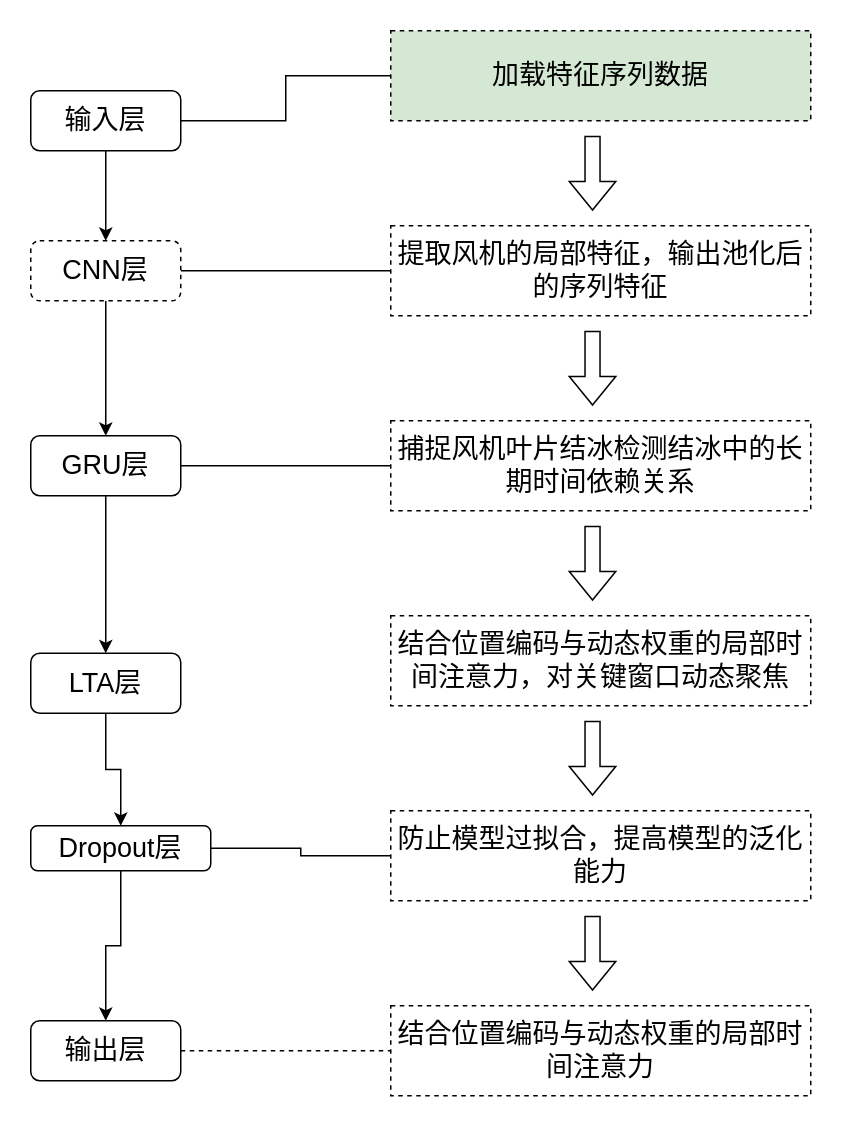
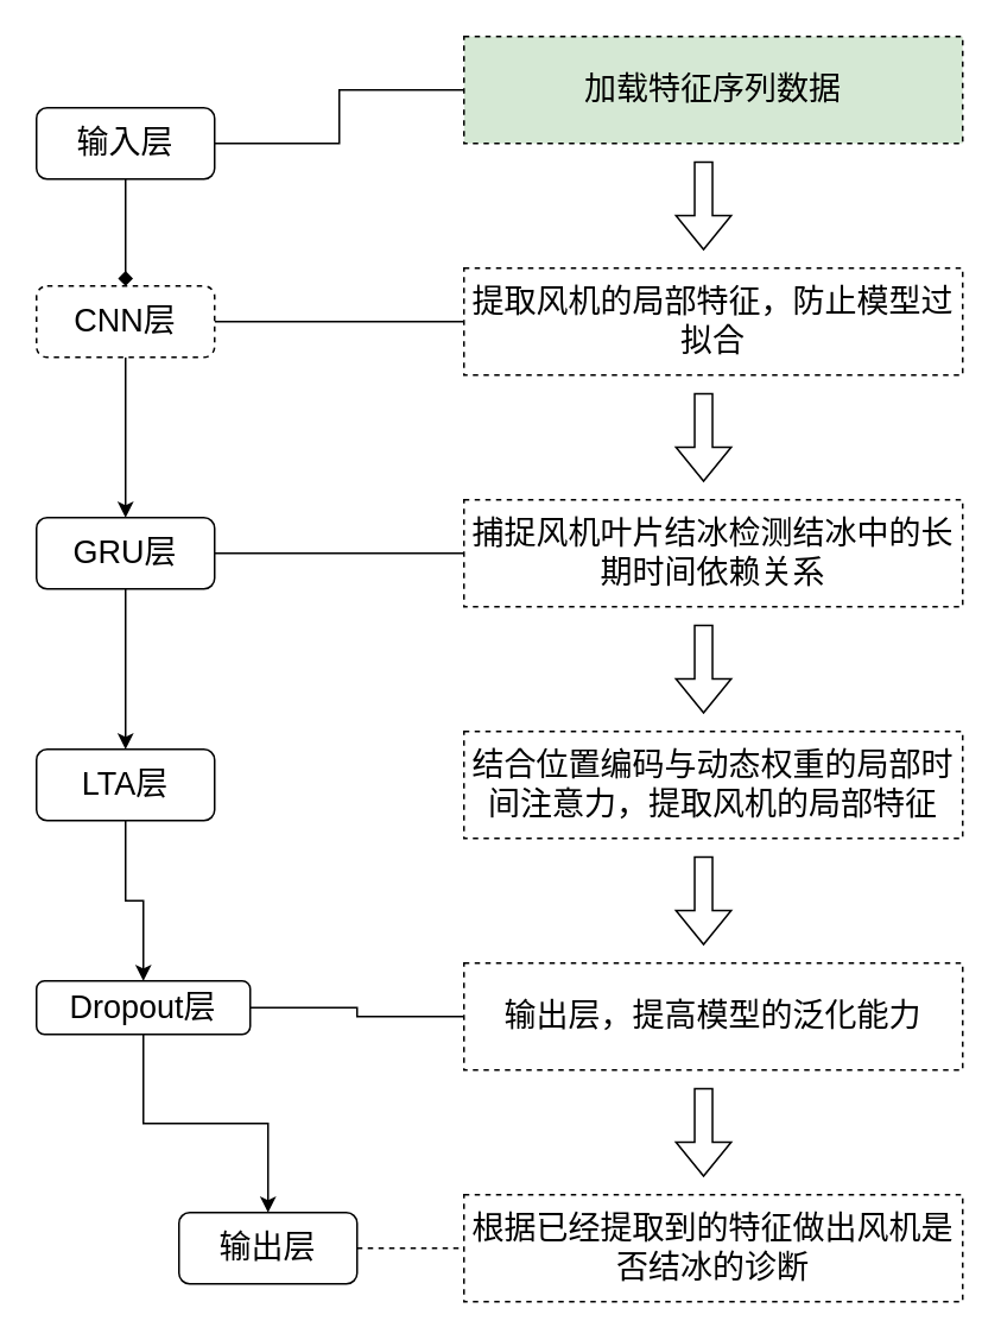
  <mxCell id="0" />
  <mxCell id="1" parent="0" />
- <mxCell id="2" style="edgeStyle=orthogonalEdgeStyle;rounded=0;orthogonalLoop=1;jettySize=auto;html=1;entryX=0.5;entryY=0;entryDx=0;entryDy=0;" parent="1" source="4" target="7" edge="1"><mxGeometry relative="1" as="geometry" /></mxCell>
+ <mxCell id="2" style="edgeStyle=orthogonalEdgeStyle;rounded=0;orthogonalLoop=1;jettySize=auto;html=1;entryX=0.5;entryY=0;entryDx=0;entryDy=0;endArrow=diamond;" parent="1" source="4" target="7" edge="1"><mxGeometry relative="1" as="geometry" /></mxCell>
  <mxCell id="3" style="edgeStyle=orthogonalEdgeStyle;rounded=0;orthogonalLoop=1;jettySize=auto;html=1;entryX=0;entryY=0.5;entryDx=0;entryDy=0;endArrow=none;endFill=0;" parent="1" source="4" target="18" edge="1"><mxGeometry relative="1" as="geometry" /></mxCell>
  <mxCell id="4" value="&lt;font style=&quot;font-size: 18px;&quot;&gt;输入层&lt;/font&gt;" style="rounded=1;whiteSpace=wrap;html=1;" parent="1" vertex="1"><mxGeometry x="20" y="60" width="100" height="40" as="geometry" /></mxCell>
  <mxCell id="5" style="edgeStyle=orthogonalEdgeStyle;rounded=0;orthogonalLoop=1;jettySize=auto;html=1;entryX=0.5;entryY=0;entryDx=0;entryDy=0;" parent="1" source="7" target="10" edge="1"><mxGeometry relative="1" as="geometry" /></mxCell>
  <mxCell id="6" style="edgeStyle=orthogonalEdgeStyle;rounded=0;orthogonalLoop=1;jettySize=auto;html=1;entryX=0;entryY=0.5;entryDx=0;entryDy=0;endArrow=none;endFill=0;" parent="1" source="7" target="19" edge="1"><mxGeometry relative="1" as="geometry" /></mxCell>
  <mxCell id="7" value="&lt;span style=&quot;font-size: 18px;&quot;&gt;CNN层&lt;/span&gt;" style="rounded=1;whiteSpace=wrap;html=1;dashed=1;" parent="1" vertex="1"><mxGeometry x="20" y="160" width="100" height="40" as="geometry" /></mxCell>
  <mxCell id="8" style="edgeStyle=orthogonalEdgeStyle;rounded=0;orthogonalLoop=1;jettySize=auto;html=1;entryX=0.5;entryY=0;entryDx=0;entryDy=0;" parent="1" source="10" target="12" edge="1"><mxGeometry relative="1" as="geometry" /></mxCell>
  <mxCell id="9" style="edgeStyle=orthogonalEdgeStyle;rounded=0;orthogonalLoop=1;jettySize=auto;html=1;entryX=0;entryY=0.5;entryDx=0;entryDy=0;endArrow=none;endFill=0;" parent="1" source="10" target="23" edge="1"><mxGeometry relative="1" as="geometry" /></mxCell>
  <mxCell id="10" value="&lt;span style=&quot;font-size: 18px;&quot;&gt;GRU层&lt;/span&gt;" style="rounded=1;whiteSpace=wrap;html=1;" parent="1" vertex="1"><mxGeometry x="20" y="290" width="100" height="40" as="geometry" /></mxCell>
  <mxCell id="11" style="edgeStyle=orthogonalEdgeStyle;rounded=0;orthogonalLoop=1;jettySize=auto;html=1;entryX=0.5;entryY=0;entryDx=0;entryDy=0;" parent="1" source="12" target="15" edge="1"><mxGeometry relative="1" as="geometry" /></mxCell>
- <mxCell id="12" value="&lt;span style=&quot;font-size: 18px;&quot;&gt;LTA层&lt;/span&gt;" style="rounded=1;whiteSpace=wrap;html=1;" parent="1" vertex="1"><mxGeometry x="20" y="435" width="100" height="40" as="geometry" /></mxCell>
+ <mxCell id="12" value="&lt;span style=&quot;font-size: 18px;&quot;&gt;LTA层&lt;/span&gt;" style="rounded=1;whiteSpace=wrap;html=1;" parent="1" vertex="1"><mxGeometry x="20" y="420" width="100" height="40" as="geometry" /></mxCell>
  <mxCell id="13" style="edgeStyle=orthogonalEdgeStyle;rounded=0;orthogonalLoop=1;jettySize=auto;html=1;entryX=0.5;entryY=0;entryDx=0;entryDy=0;" parent="1" source="15" target="17" edge="1"><mxGeometry relative="1" as="geometry" /></mxCell>
  <mxCell id="14" style="edgeStyle=orthogonalEdgeStyle;rounded=0;orthogonalLoop=1;jettySize=auto;html=1;entryX=0;entryY=0.5;entryDx=0;entryDy=0;endArrow=none;endFill=0;" parent="1" source="15" target="22" edge="1"><mxGeometry relative="1" as="geometry" /></mxCell>
  <mxCell id="15" value="&lt;span style=&quot;font-size: 18px;&quot;&gt;Dropout层&lt;/span&gt;" style="rounded=1;whiteSpace=wrap;html=1;" parent="1" vertex="1"><mxGeometry x="20" y="550" width="120" height="30" as="geometry" /></mxCell>
  <mxCell id="16" style="edgeStyle=orthogonalEdgeStyle;rounded=0;orthogonalLoop=1;jettySize=auto;html=1;entryX=0;entryY=0.5;entryDx=0;entryDy=0;endArrow=none;endFill=0;dashed=1;" parent="1" source="17" target="21" edge="1"><mxGeometry relative="1" as="geometry" /></mxCell>
- <mxCell id="17" value="&lt;span style=&quot;font-size: 18px;&quot;&gt;输出层&lt;/span&gt;" style="rounded=1;whiteSpace=wrap;html=1;" parent="1" vertex="1"><mxGeometry x="20" y="680" width="100" height="40" as="geometry" /></mxCell>
+ <mxCell id="17" value="&lt;span style=&quot;font-size: 18px;&quot;&gt;输出层&lt;/span&gt;" style="rounded=1;whiteSpace=wrap;html=1;" parent="1" vertex="1"><mxGeometry x="100" y="680" width="100" height="40" as="geometry" /></mxCell>
  <mxCell id="18" value="&lt;font style=&quot;font-size: 18px;&quot;&gt;加载特征序列数据&lt;/font&gt;" style="rounded=0;whiteSpace=wrap;html=1;dashed=1;fillColor=#d5e8d4;" parent="1" vertex="1"><mxGeometry x="260" y="20" width="280" height="60" as="geometry" /></mxCell>
- <mxCell id="19" value="&lt;span style=&quot;font-size: 18px;&quot;&gt;提取风机的局部特征，输出池化后的序列特征&lt;/span&gt;" style="rounded=0;whiteSpace=wrap;html=1;dashed=1;" parent="1" vertex="1"><mxGeometry x="260" y="150" width="280" height="60" as="geometry" /></mxCell>
- <mxCell id="20" value="&lt;span style=&quot;font-size: 18px;&quot;&gt;结合位置编码与动态权重的局部时间注意力，对关键窗口动态聚焦&lt;/span&gt;" style="rounded=0;whiteSpace=wrap;html=1;dashed=1;" parent="1" vertex="1"><mxGeometry x="260" y="410" width="280" height="60" as="geometry" /></mxCell>
- <mxCell id="21" value="&lt;span style=&quot;font-size: 18px;&quot;&gt;结合位置编码与动态权重的局部时间注意力&lt;/span&gt;" style="rounded=0;whiteSpace=wrap;html=1;dashed=1;" parent="1" vertex="1"><mxGeometry x="260" y="670" width="280" height="60" as="geometry" /></mxCell>
- <mxCell id="22" value="&lt;font style=&quot;font-size: 18px;&quot;&gt;防止模型过拟合，提高模型的泛化能力&lt;/font&gt;" style="rounded=0;whiteSpace=wrap;html=1;dashed=1;" parent="1" vertex="1"><mxGeometry x="260" y="540" width="280" height="60" as="geometry" /></mxCell>
+ <mxCell id="19" value="&lt;span style=&quot;font-size: 18px;&quot;&gt;提取风机的局部特征，防止模型过拟合&lt;/span&gt;" style="rounded=0;whiteSpace=wrap;html=1;dashed=1;" parent="1" vertex="1"><mxGeometry x="260" y="150" width="280" height="60" as="geometry" /></mxCell>
+ <mxCell id="20" value="&lt;span style=&quot;font-size: 18px;&quot;&gt;结合位置编码与动态权重的局部时间注意力，提取风机的局部特征&lt;/span&gt;" style="rounded=0;whiteSpace=wrap;html=1;dashed=1;" parent="1" vertex="1"><mxGeometry x="260" y="410" width="280" height="60" as="geometry" /></mxCell>
+ <mxCell id="21" value="&lt;span style=&quot;font-size: 18px;&quot;&gt;根据已经提取到的特征做出风机是否结冰的诊断&lt;/span&gt;" style="rounded=0;whiteSpace=wrap;html=1;dashed=1;" parent="1" vertex="1"><mxGeometry x="260" y="670" width="280" height="60" as="geometry" /></mxCell>
+ <mxCell id="22" value="&lt;font style=&quot;font-size: 18px;&quot;&gt;输出层，提高模型的泛化能力&lt;/font&gt;" style="rounded=0;whiteSpace=wrap;html=1;dashed=1;" parent="1" vertex="1"><mxGeometry x="260" y="540" width="280" height="60" as="geometry" /></mxCell>
  <mxCell id="23" value="&lt;span style=&quot;font-size: 18px;&quot;&gt;捕捉风机叶片结冰检测结冰中的长期时间依赖关系&lt;/span&gt;" style="rounded=0;whiteSpace=wrap;html=1;dashed=1;" parent="1" vertex="1"><mxGeometry x="260" y="280" width="280" height="60" as="geometry" /></mxCell>
  <mxCell id="24" value="" style="shape=flexArrow;endArrow=classic;html=1;rounded=0;" parent="1" edge="1"><mxGeometry width="50" height="50" relative="1" as="geometry"><mxPoint x="394.52" y="90" as="sourcePoint" /><mxPoint x="394.52" y="140" as="targetPoint" /></mxGeometry></mxCell>
  <mxCell id="25" value="" style="shape=flexArrow;endArrow=classic;html=1;rounded=0;" parent="1" edge="1"><mxGeometry width="50" height="50" relative="1" as="geometry"><mxPoint x="394.52" y="220" as="sourcePoint" /><mxPoint x="394.52" y="270" as="targetPoint" /></mxGeometry></mxCell>
  <mxCell id="26" value="" style="shape=flexArrow;endArrow=classic;html=1;rounded=0;" parent="1" edge="1"><mxGeometry width="50" height="50" relative="1" as="geometry"><mxPoint x="394.52" y="350" as="sourcePoint" /><mxPoint x="394.52" y="400" as="targetPoint" /></mxGeometry></mxCell>
  <mxCell id="27" value="" style="shape=flexArrow;endArrow=classic;html=1;rounded=0;" parent="1" edge="1"><mxGeometry width="50" height="50" relative="1" as="geometry"><mxPoint x="394.52" y="480" as="sourcePoint" /><mxPoint x="394.52" y="530" as="targetPoint" /></mxGeometry></mxCell>
  <mxCell id="28" value="" style="shape=flexArrow;endArrow=classic;html=1;rounded=0;" parent="1" edge="1"><mxGeometry width="50" height="50" relative="1" as="geometry"><mxPoint x="394.52" y="610" as="sourcePoint" /><mxPoint x="394.52" y="660" as="targetPoint" /></mxGeometry></mxCell>
